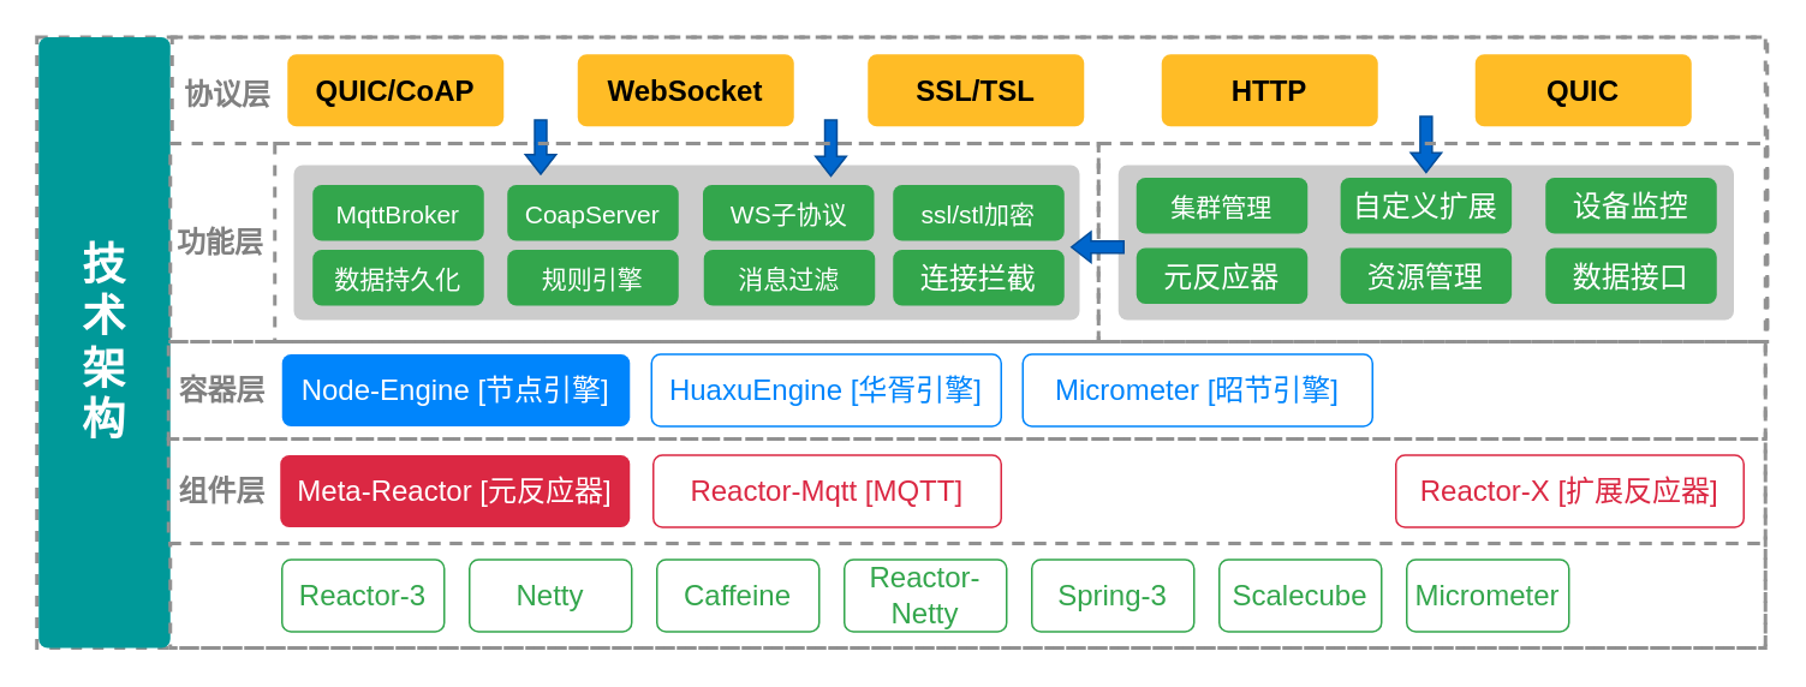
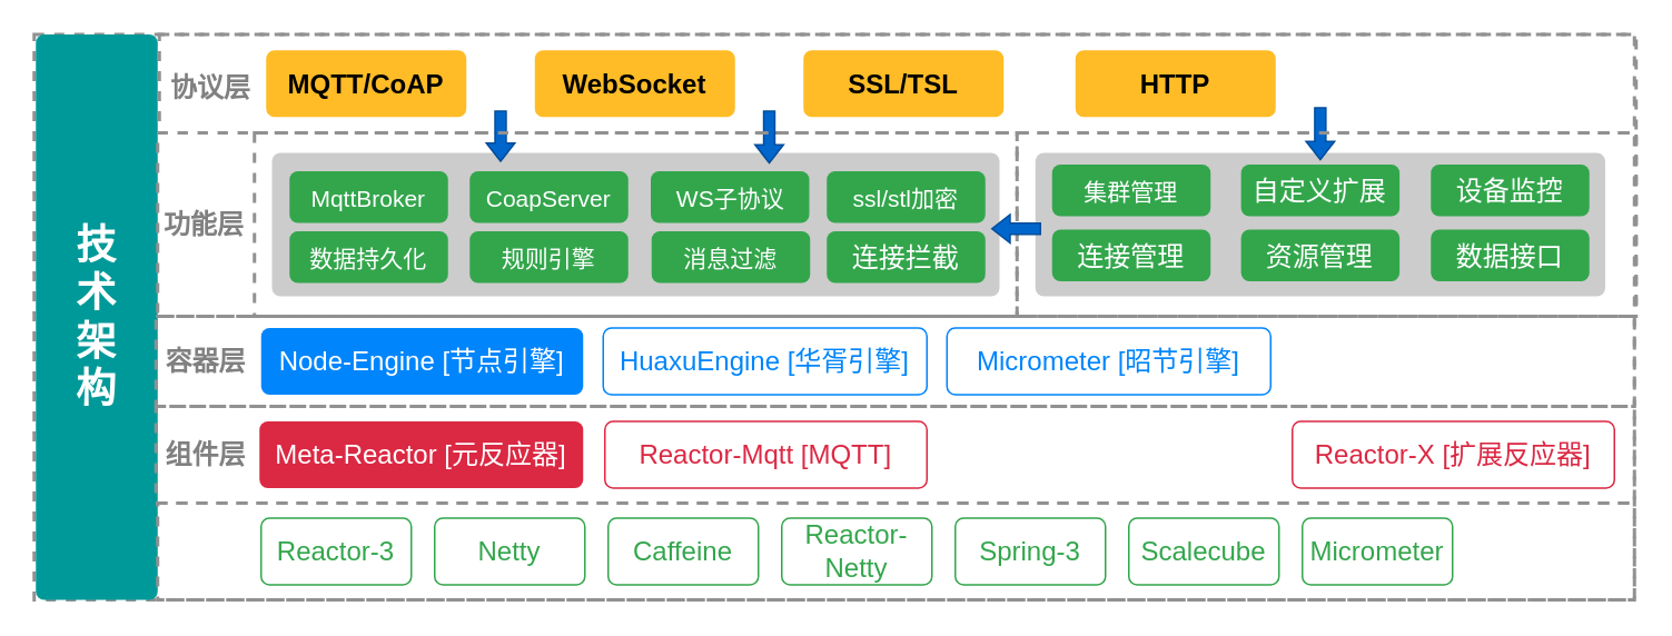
  <mxCell id="0" />
  <mxCell id="1" parent="0" />
  <mxCell id="2" value="" style="fontStyle=0;verticalAlign=top;align=center;spacingTop=-2;fillColor=none;rounded=0;whiteSpace=wrap;html=1;strokeColor=#919191;strokeWidth=2;dashed=1;container=1;collapsible=0;expand=0;recursiveResize=0;labelBackgroundColor=none;fontFamily=Helvetica;fontSize=18;fontColor=#808080;" vertex="1" parent="1"><mxGeometry x="20" y="20" width="959" height="339" as="geometry" /></mxCell>
  <mxCell id="3" value="&lt;font style=&quot;font-size: 24px;&quot;&gt;技&lt;br&gt;术&lt;br&gt;架&lt;br&gt;构&lt;/font&gt;" style="html=1;shadow=0;dashed=0;shape=mxgraph.bootstrap.rrect;rSize=5;strokeColor=none;strokeWidth=1;fillColor=#009999;fontColor=#FFFFFF;whiteSpace=wrap;align=center;verticalAlign=middle;spacingLeft=0;fontStyle=1;fontSize=14;spacing=5;labelBackgroundColor=none;fontFamily=Helvetica;movable=1;resizable=1;rotatable=1;deletable=1;editable=1;connectable=1;" vertex="1" parent="2"><mxGeometry x="1" width="73" height="339" as="geometry" /></mxCell>
  <mxCell id="4" value="" style="fontStyle=0;verticalAlign=top;align=center;spacingTop=-2;fillColor=none;rounded=0;whiteSpace=wrap;html=1;strokeColor=#919191;strokeWidth=2;dashed=1;container=1;collapsible=0;expand=0;recursiveResize=0;labelBackgroundColor=none;fontFamily=Helvetica;fontSize=20;fontColor=#808080;movable=0;resizable=0;rotatable=0;deletable=0;editable=0;connectable=0;" vertex="1" parent="2"><mxGeometry x="74" y="281" width="885" height="58" as="geometry" /></mxCell>
  <mxCell id="5" value="Reactor-3" style="html=1;shadow=0;dashed=0;shape=mxgraph.bootstrap.rrect;rSize=5;strokeColor=#33A64C;strokeWidth=1;fillColor=none;fontColor=#33A64C;whiteSpace=wrap;align=center;verticalAlign=middle;spacingLeft=0;fontStyle=0;fontSize=16;spacing=5;labelBackgroundColor=none;fontFamily=Helvetica;" vertex="1" parent="4"><mxGeometry x="62" y="9" width="90" height="40" as="geometry" /></mxCell>
  <mxCell id="6" value="Netty" style="html=1;shadow=0;dashed=0;shape=mxgraph.bootstrap.rrect;rSize=5;strokeColor=#33A64C;strokeWidth=1;fillColor=none;fontColor=#33A64C;whiteSpace=wrap;align=center;verticalAlign=middle;spacingLeft=0;fontStyle=0;fontSize=16;spacing=5;labelBackgroundColor=none;fontFamily=Helvetica;" vertex="1" parent="4"><mxGeometry x="166" y="9" width="90" height="40" as="geometry" /></mxCell>
  <mxCell id="7" value="Caffeine" style="html=1;shadow=0;dashed=0;shape=mxgraph.bootstrap.rrect;rSize=5;strokeColor=#33A64C;strokeWidth=1;fillColor=none;fontColor=#33A64C;whiteSpace=wrap;align=center;verticalAlign=middle;spacingLeft=0;fontStyle=0;fontSize=16;spacing=5;labelBackgroundColor=none;fontFamily=Helvetica;" vertex="1" parent="4"><mxGeometry x="270" y="9" width="90" height="40" as="geometry" /></mxCell>
  <mxCell id="8" value="Reactor-Netty" style="html=1;shadow=0;dashed=0;shape=mxgraph.bootstrap.rrect;rSize=5;strokeColor=#33A64C;strokeWidth=1;fillColor=none;fontColor=#33A64C;whiteSpace=wrap;align=center;verticalAlign=middle;spacingLeft=0;fontStyle=0;fontSize=16;spacing=5;labelBackgroundColor=none;fontFamily=Helvetica;" vertex="1" parent="4"><mxGeometry x="374" y="9" width="90" height="40" as="geometry" /></mxCell>
  <mxCell id="9" value="Spring-3" style="html=1;shadow=0;dashed=0;shape=mxgraph.bootstrap.rrect;rSize=5;strokeColor=#33A64C;strokeWidth=1;fillColor=none;fontColor=#33A64C;whiteSpace=wrap;align=center;verticalAlign=middle;spacingLeft=0;fontStyle=0;fontSize=16;spacing=5;labelBackgroundColor=none;fontFamily=Helvetica;" vertex="1" parent="4"><mxGeometry x="478" y="9" width="90" height="40" as="geometry" /></mxCell>
  <mxCell id="10" value="Scalecube" style="html=1;shadow=0;dashed=0;shape=mxgraph.bootstrap.rrect;rSize=5;strokeColor=#33A64C;strokeWidth=1;fillColor=none;fontColor=#33A64C;whiteSpace=wrap;align=center;verticalAlign=middle;spacingLeft=0;fontStyle=0;fontSize=16;spacing=5;labelBackgroundColor=none;fontFamily=Helvetica;" vertex="1" parent="4"><mxGeometry x="582" y="9" width="90" height="40" as="geometry" /></mxCell>
  <mxCell id="11" value="&lt;span style=&quot;text-align: left;&quot;&gt;&lt;font style=&quot;font-size: 16px;&quot;&gt;Micrometer&lt;/font&gt;&lt;/span&gt;" style="html=1;shadow=0;dashed=0;shape=mxgraph.bootstrap.rrect;rSize=5;strokeColor=#33A64C;strokeWidth=1;fillColor=none;fontColor=#33A64C;whiteSpace=wrap;align=center;verticalAlign=middle;spacingLeft=0;fontStyle=0;fontSize=16;spacing=5;labelBackgroundColor=none;fontFamily=Helvetica;" vertex="1" parent="4"><mxGeometry x="686" y="9" width="90" height="40" as="geometry" /></mxCell>
  <mxCell id="12" value="" style="fontStyle=0;verticalAlign=top;align=center;spacingTop=-2;fillColor=none;rounded=0;whiteSpace=wrap;html=1;strokeColor=#919191;strokeWidth=2;dashed=1;container=1;collapsible=0;expand=0;recursiveResize=0;labelBackgroundColor=none;fontFamily=Helvetica;fontSize=16;fontColor=#33A64C;movable=0;resizable=0;rotatable=0;deletable=0;editable=0;connectable=0;" vertex="1" parent="2"><mxGeometry x="73" y="223" width="886" height="58" as="geometry" /></mxCell>
  <mxCell id="13" value="&lt;font color=&quot;#808080&quot;&gt;&lt;b&gt;组件层&lt;/b&gt;&lt;/font&gt;" style="text;html=1;strokeColor=none;fillColor=none;align=center;verticalAlign=middle;whiteSpace=wrap;rounded=0;labelBackgroundColor=none;fontFamily=Helvetica;fontSize=16;fontColor=#33A64C;" vertex="1" parent="12"><mxGeometry y="14" width="60" height="30" as="geometry" /></mxCell>
  <mxCell id="14" value="Meta-Reactor [元反应器]" style="html=1;shadow=0;dashed=0;shape=mxgraph.bootstrap.rrect;rSize=5;strokeColor=none;strokeWidth=1;fillColor=#DB2843;fontColor=#FFFFFF;whiteSpace=wrap;align=center;verticalAlign=middle;spacingLeft=0;fontStyle=0;fontSize=16;spacing=5;labelBackgroundColor=none;fontFamily=Helvetica;" vertex="1" parent="12"><mxGeometry x="62" y="9" width="194" height="40" as="geometry" /></mxCell>
  <mxCell id="15" value="Reactor-Mqtt [MQTT]" style="html=1;shadow=0;dashed=0;shape=mxgraph.bootstrap.rrect;rSize=5;strokeColor=#DB2843;strokeWidth=1;fillColor=none;fontColor=#DB2843;whiteSpace=wrap;align=center;verticalAlign=middle;spacingLeft=0;fontStyle=0;fontSize=16;spacing=5;labelBackgroundColor=none;fontFamily=Helvetica;" vertex="1" parent="12"><mxGeometry x="269" y="9" width="193" height="40" as="geometry" /></mxCell>
  <mxCell id="16" value="Reactor-X [扩展反应器]" style="html=1;shadow=0;dashed=0;shape=mxgraph.bootstrap.rrect;rSize=5;strokeColor=#DB2843;strokeWidth=1;fillColor=none;fontColor=#DB2843;whiteSpace=wrap;align=center;verticalAlign=middle;spacingLeft=0;fontStyle=0;fontSize=16;spacing=5;labelBackgroundColor=none;fontFamily=Helvetica;" vertex="1" parent="12"><mxGeometry x="681" y="9" width="193" height="40" as="geometry" /></mxCell>
  <mxCell id="17" value="" style="fontStyle=0;verticalAlign=top;align=center;spacingTop=-2;fillColor=none;rounded=0;whiteSpace=wrap;html=1;strokeColor=#919191;strokeWidth=2;dashed=1;container=1;collapsible=0;expand=0;recursiveResize=0;labelBackgroundColor=none;fontFamily=Helvetica;fontSize=16;fontColor=#808080;movable=0;resizable=0;rotatable=0;deletable=0;editable=0;connectable=0;" vertex="1" parent="2"><mxGeometry x="73" y="169" width="886" height="54" as="geometry" /></mxCell>
  <mxCell id="18" value="&lt;b&gt;容器层&lt;/b&gt;" style="text;html=1;strokeColor=none;fillColor=none;align=center;verticalAlign=middle;whiteSpace=wrap;rounded=0;labelBackgroundColor=none;fontFamily=Helvetica;fontSize=16;fontColor=#808080;" vertex="1" parent="17"><mxGeometry y="12" width="60" height="30" as="geometry" /></mxCell>
  <mxCell id="19" value="Node-Engine [节点引擎]" style="html=1;shadow=0;dashed=0;shape=mxgraph.bootstrap.rrect;rSize=5;strokeColor=none;strokeWidth=1;fillColor=#0085FC;fontColor=#FFFFFF;whiteSpace=wrap;align=center;verticalAlign=middle;spacingLeft=0;fontStyle=0;fontSize=16;spacing=5;labelBackgroundColor=none;fontFamily=Helvetica;" vertex="1" parent="17"><mxGeometry x="63" y="7" width="193" height="40" as="geometry" /></mxCell>
  <mxCell id="20" value="HuaxuEngine [华胥引擎]" style="html=1;shadow=0;dashed=0;shape=mxgraph.bootstrap.rrect;rSize=5;strokeColor=#0085FC;strokeWidth=1;fillColor=none;fontColor=#0085FC;whiteSpace=wrap;align=center;verticalAlign=middle;spacingLeft=0;fontStyle=0;fontSize=16;spacing=5;labelBackgroundColor=none;fontFamily=Helvetica;" vertex="1" parent="17"><mxGeometry x="268" y="7" width="194" height="40" as="geometry" /></mxCell>
  <mxCell id="21" value="Micrometer [昭节引擎]" style="html=1;shadow=0;dashed=0;shape=mxgraph.bootstrap.rrect;rSize=5;strokeColor=#0085FC;strokeWidth=1;fillColor=none;fontColor=#0085FC;whiteSpace=wrap;align=center;verticalAlign=middle;spacingLeft=0;fontStyle=0;fontSize=16;spacing=5;labelBackgroundColor=none;fontFamily=Helvetica;" vertex="1" parent="17"><mxGeometry x="474" y="7" width="194" height="40" as="geometry" /></mxCell>
  <mxCell id="22" value="" style="fontStyle=0;verticalAlign=top;align=center;spacingTop=-2;fillColor=none;rounded=0;whiteSpace=wrap;html=1;strokeColor=#919191;strokeWidth=2;dashed=1;container=1;collapsible=0;expand=0;recursiveResize=0;labelBackgroundColor=none;fontFamily=Helvetica;fontSize=24;fontColor=#808080;movable=0;resizable=0;rotatable=0;deletable=0;editable=0;connectable=0;" vertex="1" parent="2"><mxGeometry x="74" y="59" width="886" height="110" as="geometry" /></mxCell>
  <mxCell id="23" value="&lt;font color=&quot;#808080&quot;&gt;&lt;b&gt;功能层&lt;/b&gt;&lt;/font&gt;" style="text;html=1;strokeColor=none;fillColor=none;align=center;verticalAlign=middle;whiteSpace=wrap;rounded=0;labelBackgroundColor=none;fontFamily=Helvetica;fontSize=16;fontColor=#000000;" vertex="1" parent="22"><mxGeometry x="-2" y="40" width="60" height="30" as="geometry" /></mxCell>
  <mxCell id="24" value="" style="fontStyle=0;verticalAlign=top;align=center;spacingTop=-2;fillColor=none;rounded=0;whiteSpace=wrap;html=1;strokeColor=#919191;strokeWidth=2;dashed=1;container=1;collapsible=0;expand=0;recursiveResize=0;labelBackgroundColor=none;fontFamily=Helvetica;fontSize=16;fontColor=#808080;movable=0;resizable=0;rotatable=0;deletable=0;editable=0;connectable=0;" vertex="1" parent="22"><mxGeometry x="515" width="371" height="110" as="geometry" /></mxCell>
  <mxCell id="25" value="" style="html=1;shadow=0;dashed=0;shape=mxgraph.bootstrap.rrect;rSize=5;strokeColor=none;strokeWidth=1;fillColor=#CCCCCC;fontColor=#FFFFFF;whiteSpace=wrap;align=center;verticalAlign=middle;spacingLeft=0;fontStyle=0;fontSize=16;spacing=5;labelBackgroundColor=none;fontFamily=Helvetica;points=[[0,0.5,0,0,0]];" vertex="1" parent="24"><mxGeometry x="11" y="12" width="341.5" height="86" as="geometry" /></mxCell>
  <mxCell id="26" value="" style="html=1;shadow=0;dashed=0;align=center;verticalAlign=middle;shape=mxgraph.arrows2.arrow;dy=0.61;dx=10.81;flipH=1;notch=0;labelBackgroundColor=none;strokeColor=#004C99;fontFamily=Helvetica;fontSize=16;fontColor=#ffffff;fillColor=#0066CC;direction=south;" vertex="1" parent="24"><mxGeometry x="173.25" y="-15" width="17" height="31" as="geometry" /></mxCell>
  <mxCell id="27" value="&lt;font style=&quot;font-size: 14px;&quot;&gt;集群管理&lt;/font&gt;" style="html=1;shadow=0;dashed=0;shape=mxgraph.bootstrap.rrect;rSize=5;strokeColor=none;strokeWidth=1;fillColor=#33A64C;fontColor=#FFFFFF;whiteSpace=wrap;align=center;verticalAlign=middle;spacingLeft=0;fontStyle=0;fontSize=16;spacing=5;labelBackgroundColor=none;fontFamily=Helvetica;" vertex="1" parent="24"><mxGeometry x="21" y="19" width="95" height="31" as="geometry" /></mxCell>
  <mxCell id="28" value="自定义扩展" style="html=1;shadow=0;dashed=0;shape=mxgraph.bootstrap.rrect;rSize=5;strokeColor=none;strokeWidth=1;fillColor=#33A64C;fontColor=#FFFFFF;whiteSpace=wrap;align=center;verticalAlign=middle;spacingLeft=0;fontStyle=0;fontSize=16;spacing=5;labelBackgroundColor=none;fontFamily=Helvetica;" vertex="1" parent="24"><mxGeometry x="134.25" y="19" width="95" height="31" as="geometry" /></mxCell>
  <mxCell id="29" value="设备监控" style="html=1;shadow=0;dashed=0;shape=mxgraph.bootstrap.rrect;rSize=5;strokeColor=none;strokeWidth=1;fillColor=#33A64C;fontColor=#FFFFFF;whiteSpace=wrap;align=center;verticalAlign=middle;spacingLeft=0;fontStyle=0;fontSize=16;spacing=5;labelBackgroundColor=none;fontFamily=Helvetica;" vertex="1" parent="24"><mxGeometry x="248" y="19" width="95" height="31" as="geometry" /></mxCell>
- <mxCell id="30" value="元反应器" style="html=1;shadow=0;dashed=0;shape=mxgraph.bootstrap.rrect;rSize=5;strokeColor=none;strokeWidth=1;fillColor=#33A64C;fontColor=#FFFFFF;whiteSpace=wrap;align=center;verticalAlign=middle;spacingLeft=0;fontStyle=0;fontSize=16;spacing=5;labelBackgroundColor=none;fontFamily=Helvetica;" vertex="1" parent="24"><mxGeometry x="21" y="58" width="95" height="31" as="geometry" /></mxCell>
+ <mxCell id="30" value="连接管理" style="html=1;shadow=0;dashed=0;shape=mxgraph.bootstrap.rrect;rSize=5;strokeColor=none;strokeWidth=1;fillColor=#33A64C;fontColor=#FFFFFF;whiteSpace=wrap;align=center;verticalAlign=middle;spacingLeft=0;fontStyle=0;fontSize=16;spacing=5;labelBackgroundColor=none;fontFamily=Helvetica;" vertex="1" parent="24"><mxGeometry x="21" y="58" width="95" height="31" as="geometry" /></mxCell>
  <mxCell id="31" value="资源管理" style="html=1;shadow=0;dashed=0;shape=mxgraph.bootstrap.rrect;rSize=5;strokeColor=none;strokeWidth=1;fillColor=#33A64C;fontColor=#FFFFFF;whiteSpace=wrap;align=center;verticalAlign=middle;spacingLeft=0;fontStyle=0;fontSize=16;spacing=5;labelBackgroundColor=none;fontFamily=Helvetica;" vertex="1" parent="24"><mxGeometry x="134.25" y="58" width="95" height="31" as="geometry" /></mxCell>
  <mxCell id="32" value="数据接口" style="html=1;shadow=0;dashed=0;shape=mxgraph.bootstrap.rrect;rSize=5;strokeColor=none;strokeWidth=1;fillColor=#33A64C;fontColor=#FFFFFF;whiteSpace=wrap;align=center;verticalAlign=middle;spacingLeft=0;fontStyle=0;fontSize=16;spacing=5;labelBackgroundColor=none;fontFamily=Helvetica;" vertex="1" parent="24"><mxGeometry x="248" y="58" width="95" height="31" as="geometry" /></mxCell>
  <mxCell id="33" value="" style="fontStyle=0;verticalAlign=top;align=center;spacingTop=-2;fillColor=none;rounded=0;whiteSpace=wrap;html=1;strokeColor=#919191;strokeWidth=2;dashed=1;container=1;collapsible=0;expand=0;recursiveResize=0;labelBackgroundColor=none;fontFamily=Helvetica;fontSize=16;fontColor=#808080;movable=0;resizable=0;rotatable=0;deletable=0;editable=0;connectable=0;" vertex="1" parent="22"><mxGeometry x="58" width="457" height="110" as="geometry" /></mxCell>
  <mxCell id="34" value="" style="html=1;shadow=0;dashed=0;shape=mxgraph.bootstrap.rrect;rSize=5;strokeColor=none;strokeWidth=1;fillColor=#CCCCCC;fontColor=#FFFFFF;whiteSpace=wrap;align=center;verticalAlign=middle;spacingLeft=0;fontStyle=0;fontSize=16;spacing=5;labelBackgroundColor=none;fontFamily=Helvetica;" vertex="1" parent="33"><mxGeometry x="10.5" y="12" width="436" height="86" as="geometry" /></mxCell>
  <mxCell id="35" value="" style="html=1;shadow=0;dashed=0;align=center;verticalAlign=middle;shape=mxgraph.arrows2.arrow;dy=0.61;dx=10.81;flipH=1;notch=0;labelBackgroundColor=none;strokeColor=#004C99;fontFamily=Helvetica;fontSize=16;fontColor=#ffffff;fillColor=#0066CC;" vertex="1" parent="33"><mxGeometry x="442" y="49" width="29" height="17" as="geometry" /></mxCell>
  <mxCell id="36" value="" style="html=1;shadow=0;dashed=0;align=center;verticalAlign=middle;shape=mxgraph.arrows2.arrow;dy=0.61;dx=10.81;flipH=1;notch=0;labelBackgroundColor=none;strokeColor=#004C99;fontFamily=Helvetica;fontSize=16;fontColor=#ffffff;fillColor=#0066CC;direction=south;" vertex="1" parent="33"><mxGeometry x="300" y="-13" width="17" height="31" as="geometry" /></mxCell>
  <mxCell id="37" value="" style="html=1;shadow=0;dashed=0;align=center;verticalAlign=middle;shape=mxgraph.arrows2.arrow;dy=0.61;dx=10.81;flipH=1;notch=0;labelBackgroundColor=none;strokeColor=#004C99;fontFamily=Helvetica;fontSize=16;fontColor=#ffffff;fillColor=#0066CC;direction=south;" vertex="1" parent="33"><mxGeometry x="139" y="-13" width="17" height="30" as="geometry" /></mxCell>
  <mxCell id="38" value="&lt;span style=&quot;font-size: 14px;&quot;&gt;MqttBroker&lt;/span&gt;" style="html=1;shadow=0;dashed=0;shape=mxgraph.bootstrap.rrect;rSize=5;strokeColor=none;strokeWidth=1;fillColor=#33A64C;fontColor=#FFFFFF;whiteSpace=wrap;align=center;verticalAlign=middle;spacingLeft=0;fontStyle=0;fontSize=16;spacing=5;labelBackgroundColor=none;fontFamily=Helvetica;" vertex="1" parent="33"><mxGeometry x="21" y="23" width="95" height="31" as="geometry" /></mxCell>
  <mxCell id="39" value="&lt;span style=&quot;font-size: 14px;&quot;&gt;CoapServer&lt;/span&gt;" style="html=1;shadow=0;dashed=0;shape=mxgraph.bootstrap.rrect;rSize=5;strokeColor=none;strokeWidth=1;fillColor=#33A64C;fontColor=#FFFFFF;whiteSpace=wrap;align=center;verticalAlign=middle;spacingLeft=0;fontStyle=0;fontSize=16;spacing=5;labelBackgroundColor=none;fontFamily=Helvetica;" vertex="1" parent="33"><mxGeometry x="129" y="23" width="95" height="31" as="geometry" /></mxCell>
  <mxCell id="40" value="&lt;span style=&quot;font-size: 14px;&quot;&gt;WS子协议&lt;/span&gt;" style="html=1;shadow=0;dashed=0;shape=mxgraph.bootstrap.rrect;rSize=5;strokeColor=none;strokeWidth=1;fillColor=#33A64C;fontColor=#FFFFFF;whiteSpace=wrap;align=center;verticalAlign=middle;spacingLeft=0;fontStyle=0;fontSize=16;spacing=5;labelBackgroundColor=none;fontFamily=Helvetica;" vertex="1" parent="33"><mxGeometry x="237.5" y="23" width="95" height="31" as="geometry" /></mxCell>
  <mxCell id="41" value="&lt;span style=&quot;font-size: 14px;&quot;&gt;ssl/stl加密&lt;/span&gt;" style="html=1;shadow=0;dashed=0;shape=mxgraph.bootstrap.rrect;rSize=5;strokeColor=none;strokeWidth=1;fillColor=#33A64C;fontColor=#FFFFFF;whiteSpace=wrap;align=center;verticalAlign=middle;spacingLeft=0;fontStyle=0;fontSize=16;spacing=5;labelBackgroundColor=none;fontFamily=Helvetica;" vertex="1" parent="33"><mxGeometry x="343" y="23" width="95" height="31" as="geometry" /></mxCell>
  <mxCell id="42" value="&lt;span style=&quot;font-size: 14px;&quot;&gt;数据持久化&lt;/span&gt;" style="html=1;shadow=0;dashed=0;shape=mxgraph.bootstrap.rrect;rSize=5;strokeColor=none;strokeWidth=1;fillColor=#33A64C;fontColor=#FFFFFF;whiteSpace=wrap;align=center;verticalAlign=middle;spacingLeft=0;fontStyle=0;fontSize=16;spacing=5;labelBackgroundColor=none;fontFamily=Helvetica;" vertex="1" parent="33"><mxGeometry x="21" y="59" width="95" height="31" as="geometry" /></mxCell>
  <mxCell id="43" value="&lt;span style=&quot;font-size: 14px;&quot;&gt;规则引擎&lt;/span&gt;" style="html=1;shadow=0;dashed=0;shape=mxgraph.bootstrap.rrect;rSize=5;strokeColor=none;strokeWidth=1;fillColor=#33A64C;fontColor=#FFFFFF;whiteSpace=wrap;align=center;verticalAlign=middle;spacingLeft=0;fontStyle=0;fontSize=16;spacing=5;labelBackgroundColor=none;fontFamily=Helvetica;" vertex="1" parent="33"><mxGeometry x="129" y="59" width="95" height="31" as="geometry" /></mxCell>
  <mxCell id="44" value="&lt;span style=&quot;font-size: 14px;&quot;&gt;消息过滤&lt;/span&gt;" style="html=1;shadow=0;dashed=0;shape=mxgraph.bootstrap.rrect;rSize=5;strokeColor=none;strokeWidth=1;fillColor=#33A64C;fontColor=#FFFFFF;whiteSpace=wrap;align=center;verticalAlign=middle;spacingLeft=0;fontStyle=0;fontSize=16;spacing=5;labelBackgroundColor=none;fontFamily=Helvetica;" vertex="1" parent="33"><mxGeometry x="238" y="59" width="95" height="31" as="geometry" /></mxCell>
  <mxCell id="45" value="连接拦截" style="html=1;shadow=0;dashed=0;shape=mxgraph.bootstrap.rrect;rSize=5;strokeColor=none;strokeWidth=1;fillColor=#33A64C;fontColor=#FFFFFF;whiteSpace=wrap;align=center;verticalAlign=middle;spacingLeft=0;fontStyle=0;fontSize=16;spacing=5;labelBackgroundColor=none;fontFamily=Helvetica;" vertex="1" parent="33"><mxGeometry x="343" y="59" width="95" height="31" as="geometry" /></mxCell>
  <mxCell id="46" value="" style="fontStyle=0;verticalAlign=top;align=center;spacingTop=-2;fillColor=none;rounded=0;whiteSpace=wrap;html=1;strokeColor=#919191;strokeWidth=2;dashed=1;container=1;collapsible=0;expand=0;recursiveResize=0;labelBackgroundColor=none;fontFamily=Helvetica;fontSize=24;fontColor=#808080;movable=0;resizable=0;rotatable=0;deletable=0;editable=0;connectable=0;" vertex="1" parent="2"><mxGeometry x="75" width="885" height="59" as="geometry" /></mxCell>
- <mxCell id="47" value="&lt;font color=&quot;#000000&quot;&gt;&lt;b&gt;QUIC/CoAP&lt;/b&gt;&lt;/font&gt;" style="html=1;shadow=0;dashed=0;shape=mxgraph.bootstrap.rrect;rSize=5;strokeColor=none;strokeWidth=1;fillColor=#FFBC26;fontColor=#FFFFFF;whiteSpace=wrap;align=center;verticalAlign=middle;spacingLeft=0;fontStyle=0;fontSize=16;spacing=5;labelBackgroundColor=none;fontFamily=Helvetica;" vertex="1" parent="46"><mxGeometry x="64" y="9.5" width="120" height="40" as="geometry" /></mxCell>
+ <mxCell id="47" value="&lt;font color=&quot;#000000&quot;&gt;&lt;b&gt;MQTT/CoAP&lt;/b&gt;&lt;/font&gt;" style="html=1;shadow=0;dashed=0;shape=mxgraph.bootstrap.rrect;rSize=5;strokeColor=none;strokeWidth=1;fillColor=#FFBC26;fontColor=#FFFFFF;whiteSpace=wrap;align=center;verticalAlign=middle;spacingLeft=0;fontStyle=0;fontSize=16;spacing=5;labelBackgroundColor=none;fontFamily=Helvetica;" vertex="1" parent="46"><mxGeometry x="64" y="9.5" width="120" height="40" as="geometry" /></mxCell>
  <mxCell id="48" value="&lt;font size=&quot;1&quot; style=&quot;&quot;&gt;&lt;b style=&quot;font-size: 16px;&quot;&gt;协议层&lt;/b&gt;&lt;/font&gt;" style="text;html=1;strokeColor=none;fillColor=none;align=center;verticalAlign=middle;whiteSpace=wrap;rounded=0;labelBackgroundColor=none;fontFamily=Helvetica;fontSize=24;fontColor=#808080;" vertex="1" parent="46"><mxGeometry x="1" y="14.5" width="60" height="30" as="geometry" /></mxCell>
  <mxCell id="49" value="&lt;b&gt;&lt;font color=&quot;#000000&quot;&gt;WebSocket&lt;/font&gt;&lt;/b&gt;" style="html=1;shadow=0;dashed=0;shape=mxgraph.bootstrap.rrect;rSize=5;strokeColor=none;strokeWidth=1;fillColor=#FFBC26;fontColor=#FFFFFF;whiteSpace=wrap;align=center;verticalAlign=middle;spacingLeft=0;fontStyle=0;fontSize=16;spacing=5;labelBackgroundColor=none;fontFamily=Helvetica;" vertex="1" parent="46"><mxGeometry x="225" y="9.5" width="120" height="40" as="geometry" /></mxCell>
  <mxCell id="50" value="&lt;font color=&quot;#000000&quot;&gt;&lt;b&gt;SSL/TSL&lt;/b&gt;&lt;/font&gt;" style="html=1;shadow=0;dashed=0;shape=mxgraph.bootstrap.rrect;rSize=5;strokeColor=none;strokeWidth=1;fillColor=#FFBC26;fontColor=#FFFFFF;whiteSpace=wrap;align=center;verticalAlign=middle;spacingLeft=0;fontStyle=0;fontSize=16;spacing=5;labelBackgroundColor=none;fontFamily=Helvetica;" vertex="1" parent="46"><mxGeometry x="386" y="9.5" width="120" height="40" as="geometry" /></mxCell>
  <mxCell id="51" value="&lt;font color=&quot;#000000&quot;&gt;&lt;b&gt;HTTP&lt;/b&gt;&lt;/font&gt;" style="html=1;shadow=0;dashed=0;shape=mxgraph.bootstrap.rrect;rSize=5;strokeColor=none;strokeWidth=1;fillColor=#FFBC26;fontColor=#FFFFFF;whiteSpace=wrap;align=center;verticalAlign=middle;spacingLeft=0;fontStyle=0;fontSize=16;spacing=5;labelBackgroundColor=none;fontFamily=Helvetica;" vertex="1" parent="46"><mxGeometry x="549" y="9.5" width="120" height="40" as="geometry" /></mxCell>
- <mxCell id="52" value="&lt;font color=&quot;#000000&quot;&gt;&lt;b&gt;QUIC&lt;/b&gt;&lt;/font&gt;" style="html=1;shadow=0;dashed=0;shape=mxgraph.bootstrap.rrect;rSize=5;strokeColor=none;strokeWidth=1;fillColor=#FFBC26;fontColor=#FFFFFF;whiteSpace=wrap;align=center;verticalAlign=middle;spacingLeft=0;fontStyle=0;fontSize=16;spacing=5;labelBackgroundColor=none;fontFamily=Helvetica;" vertex="1" parent="46"><mxGeometry x="723" y="9.5" width="120" height="40" as="geometry" /></mxCell>
